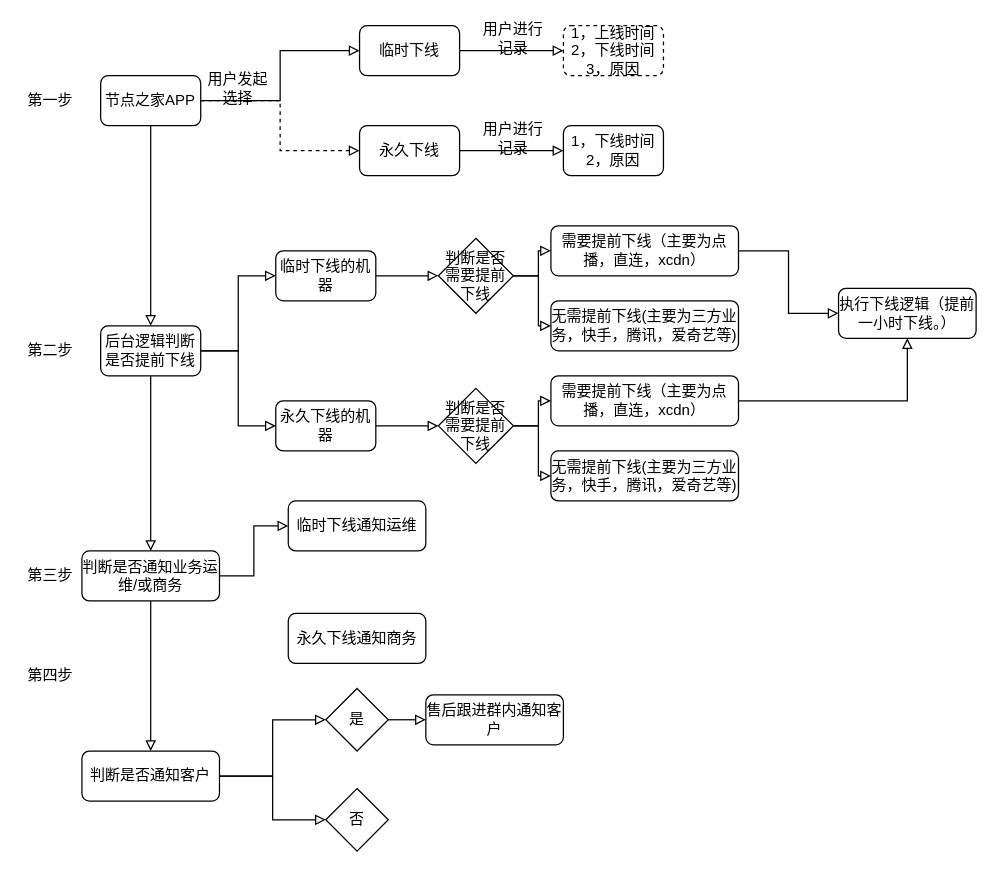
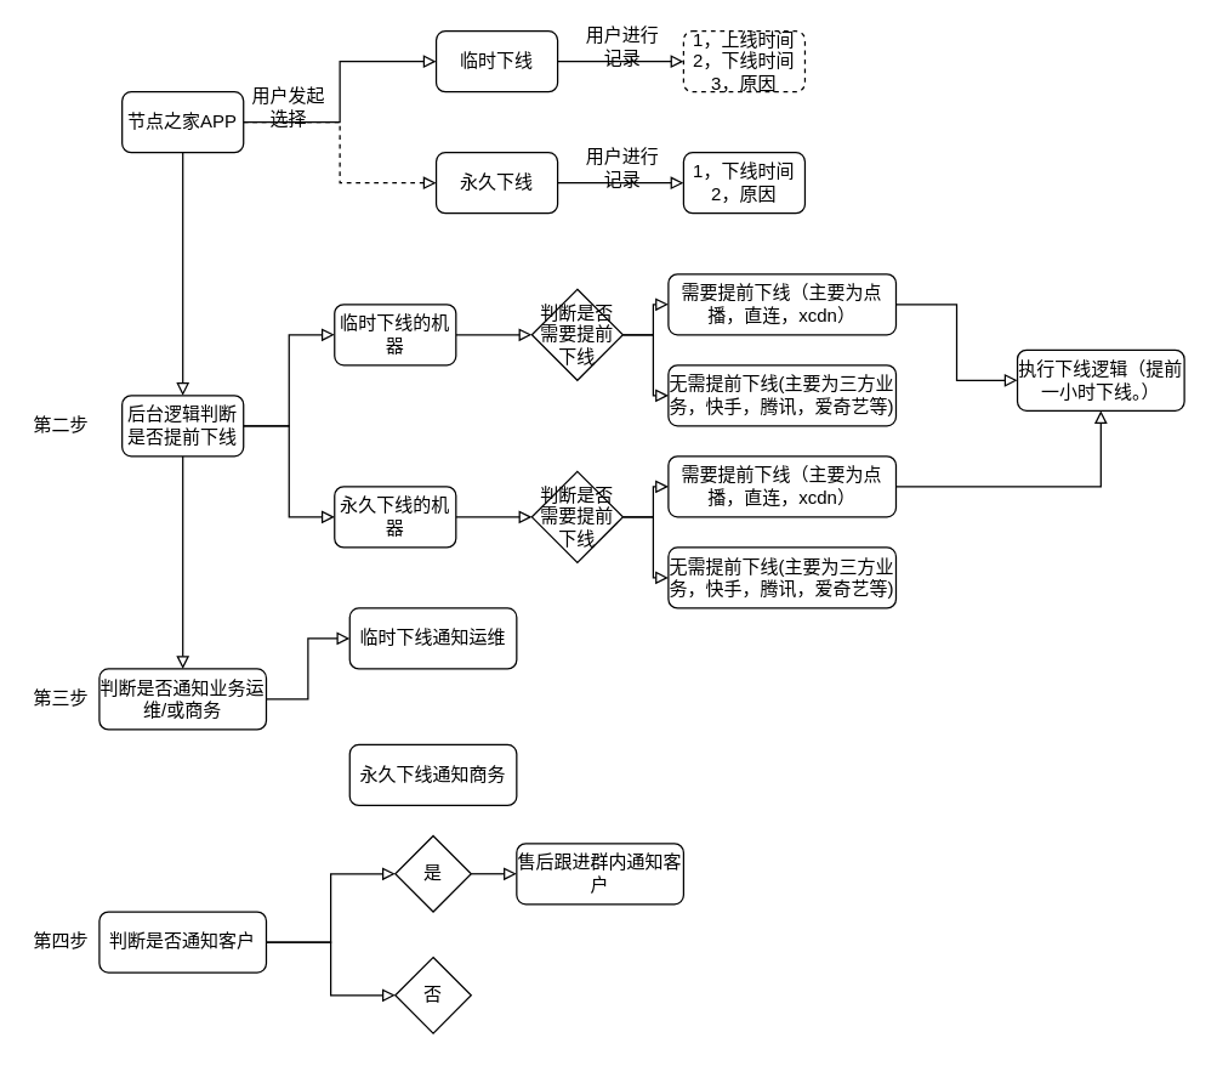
  <mxCell id="0" />
  <mxCell id="1" parent="0" />
  <mxCell id="2" style="edgeStyle=orthogonalEdgeStyle;rounded=0;orthogonalLoop=1;jettySize=auto;html=1;exitX=1;exitY=0.5;exitDx=0;exitDy=0;entryX=0;entryY=0.5;entryDx=0;entryDy=0;endArrow=block;endFill=0;" edge="1" parent="1" source="5" target="8"><mxGeometry relative="1" as="geometry" /></mxCell>
  <mxCell id="3" style="edgeStyle=orthogonalEdgeStyle;rounded=0;orthogonalLoop=1;jettySize=auto;html=1;exitX=1;exitY=0.5;exitDx=0;exitDy=0;entryX=0;entryY=0.5;entryDx=0;entryDy=0;endArrow=block;endFill=0;dashed=1;" edge="1" parent="1" source="5" target="10"><mxGeometry relative="1" as="geometry" /></mxCell>
  <mxCell id="4" style="edgeStyle=orthogonalEdgeStyle;rounded=0;orthogonalLoop=1;jettySize=auto;html=1;exitX=0.5;exitY=1;exitDx=0;exitDy=0;entryX=0.5;entryY=0;entryDx=0;entryDy=0;endArrow=block;endFill=0;" edge="1" parent="1" source="5" target="19"><mxGeometry relative="1" as="geometry" /></mxCell>
  <mxCell id="5" value="节点之家APP" style="rounded=1;whiteSpace=wrap;html=1;" vertex="1" parent="1"><mxGeometry x="80" y="60" width="80" height="40" as="geometry" /></mxCell>
- <mxCell id="6" value="第一步" style="text;html=1;strokeColor=none;fillColor=none;align=center;verticalAlign=middle;whiteSpace=wrap;rounded=0;" vertex="1" parent="1"><mxGeometry x="20" y="70" width="40" height="20" as="geometry" /></mxCell>
  <mxCell id="7" style="edgeStyle=orthogonalEdgeStyle;rounded=0;orthogonalLoop=1;jettySize=auto;html=1;exitX=1;exitY=0.5;exitDx=0;exitDy=0;entryX=0;entryY=0.5;entryDx=0;entryDy=0;endArrow=block;endFill=0;" edge="1" parent="1" source="8" target="12"><mxGeometry relative="1" as="geometry" /></mxCell>
  <mxCell id="8" value="临时下线" style="rounded=1;whiteSpace=wrap;html=1;" vertex="1" parent="1"><mxGeometry x="287" y="20" width="80" height="40" as="geometry" /></mxCell>
  <mxCell id="9" style="edgeStyle=orthogonalEdgeStyle;rounded=0;orthogonalLoop=1;jettySize=auto;html=1;exitX=1;exitY=0.5;exitDx=0;exitDy=0;entryX=0;entryY=0.5;entryDx=0;entryDy=0;endArrow=block;endFill=0;" edge="1" parent="1" source="10" target="13"><mxGeometry relative="1" as="geometry" /></mxCell>
  <mxCell id="10" value="永久下线" style="rounded=1;whiteSpace=wrap;html=1;" vertex="1" parent="1"><mxGeometry x="287" y="100" width="80" height="40" as="geometry" /></mxCell>
  <mxCell id="11" value="用户发起选择" style="text;html=1;strokeColor=none;fillColor=none;align=center;verticalAlign=middle;whiteSpace=wrap;rounded=0;" vertex="1" parent="1"><mxGeometry x="160" y="60" width="60" height="20" as="geometry" /></mxCell>
  <mxCell id="12" value="1，上线时间&lt;br&gt;2，下线时间&lt;br&gt;3，原因" style="rounded=1;whiteSpace=wrap;html=1;dashed=1;" vertex="1" parent="1"><mxGeometry x="450" y="20" width="80" height="40" as="geometry" /></mxCell>
  <mxCell id="13" value="1，下线时间&lt;br&gt;2，原因" style="rounded=1;whiteSpace=wrap;html=1;" vertex="1" parent="1"><mxGeometry x="450" y="100" width="80" height="40" as="geometry" /></mxCell>
  <mxCell id="14" value="用户进行记录" style="text;html=1;strokeColor=none;fillColor=none;align=center;verticalAlign=middle;whiteSpace=wrap;rounded=0;" vertex="1" parent="1"><mxGeometry x="380" y="20" width="60" height="20" as="geometry" /></mxCell>
  <mxCell id="15" value="用户进行记录" style="text;html=1;strokeColor=none;fillColor=none;align=center;verticalAlign=middle;whiteSpace=wrap;rounded=0;" vertex="1" parent="1"><mxGeometry x="380" y="100" width="60" height="20" as="geometry" /></mxCell>
  <mxCell id="16" style="edgeStyle=orthogonalEdgeStyle;rounded=0;orthogonalLoop=1;jettySize=auto;html=1;exitX=1;exitY=0.5;exitDx=0;exitDy=0;entryX=0;entryY=0.5;entryDx=0;entryDy=0;endArrow=block;endFill=0;" edge="1" parent="1" source="19" target="22"><mxGeometry relative="1" as="geometry" /></mxCell>
  <mxCell id="17" style="edgeStyle=orthogonalEdgeStyle;rounded=0;orthogonalLoop=1;jettySize=auto;html=1;exitX=1;exitY=0.5;exitDx=0;exitDy=0;entryX=0;entryY=0.5;entryDx=0;entryDy=0;endArrow=block;endFill=0;" edge="1" parent="1" source="19" target="24"><mxGeometry relative="1" as="geometry" /></mxCell>
  <mxCell id="18" style="edgeStyle=orthogonalEdgeStyle;rounded=0;orthogonalLoop=1;jettySize=auto;html=1;exitX=0.5;exitY=1;exitDx=0;exitDy=0;endArrow=block;endFill=0;" edge="1" parent="1" source="19" target="34"><mxGeometry relative="1" as="geometry" /></mxCell>
  <mxCell id="19" value="后台逻辑判断是否提前下线" style="rounded=1;whiteSpace=wrap;html=1;" vertex="1" parent="1"><mxGeometry x="80" y="260" width="80" height="40" as="geometry" /></mxCell>
  <mxCell id="20" value="第二步" style="text;html=1;strokeColor=none;fillColor=none;align=center;verticalAlign=middle;whiteSpace=wrap;rounded=0;" vertex="1" parent="1"><mxGeometry x="20" y="270" width="40" height="20" as="geometry" /></mxCell>
  <mxCell id="21" style="edgeStyle=orthogonalEdgeStyle;rounded=0;orthogonalLoop=1;jettySize=auto;html=1;exitX=1;exitY=0.5;exitDx=0;exitDy=0;endArrow=block;endFill=0;" edge="1" parent="1" source="22" target="31"><mxGeometry relative="1" as="geometry" /></mxCell>
  <mxCell id="22" value="临时下线的机器" style="rounded=1;whiteSpace=wrap;html=1;" vertex="1" parent="1"><mxGeometry x="220" y="200" width="80" height="40" as="geometry" /></mxCell>
  <mxCell id="23" style="edgeStyle=orthogonalEdgeStyle;rounded=0;orthogonalLoop=1;jettySize=auto;html=1;exitX=1;exitY=0.5;exitDx=0;exitDy=0;entryX=0;entryY=0.5;entryDx=0;entryDy=0;endArrow=block;endFill=0;" edge="1" parent="1" source="24" target="41"><mxGeometry relative="1" as="geometry" /></mxCell>
  <mxCell id="24" value="永久下线的机器" style="rounded=1;whiteSpace=wrap;html=1;" vertex="1" parent="1"><mxGeometry x="220" y="320" width="80" height="40" as="geometry" /></mxCell>
  <mxCell id="25" style="edgeStyle=orthogonalEdgeStyle;rounded=0;orthogonalLoop=1;jettySize=auto;html=1;exitX=1;exitY=0.5;exitDx=0;exitDy=0;entryX=0;entryY=0.5;entryDx=0;entryDy=0;endArrow=block;endFill=0;" edge="1" parent="1" source="26" target="28"><mxGeometry relative="1" as="geometry" /></mxCell>
  <mxCell id="26" value="需要提前下线（主要为点播，直连，xcdn）" style="rounded=1;whiteSpace=wrap;html=1;" vertex="1" parent="1"><mxGeometry x="440" y="180" width="150" height="40" as="geometry" /></mxCell>
  <mxCell id="27" value="无需提前下线(主要为三方业务，快手，腾讯，爱奇艺等)" style="rounded=1;whiteSpace=wrap;html=1;" vertex="1" parent="1"><mxGeometry x="440" y="240" width="150" height="40" as="geometry" /></mxCell>
  <mxCell id="28" value="执行下线逻辑（提前一小时下线。）" style="rounded=1;whiteSpace=wrap;html=1;" vertex="1" parent="1"><mxGeometry x="670" y="230" width="110" height="40" as="geometry" /></mxCell>
  <mxCell id="29" style="edgeStyle=orthogonalEdgeStyle;rounded=0;orthogonalLoop=1;jettySize=auto;html=1;exitX=1;exitY=0.5;exitDx=0;exitDy=0;endArrow=block;endFill=0;" edge="1" parent="1" source="31" target="26"><mxGeometry relative="1" as="geometry" /></mxCell>
  <mxCell id="30" style="edgeStyle=orthogonalEdgeStyle;rounded=0;orthogonalLoop=1;jettySize=auto;html=1;exitX=1;exitY=0.5;exitDx=0;exitDy=0;endArrow=block;endFill=0;" edge="1" parent="1" source="31" target="27"><mxGeometry relative="1" as="geometry" /></mxCell>
  <mxCell id="31" value="判断是否需要提前下线" style="rhombus;whiteSpace=wrap;html=1;" vertex="1" parent="1"><mxGeometry x="350" y="190" width="60" height="60" as="geometry" /></mxCell>
  <mxCell id="32" style="edgeStyle=orthogonalEdgeStyle;rounded=0;orthogonalLoop=1;jettySize=auto;html=1;exitX=1;exitY=0.5;exitDx=0;exitDy=0;entryX=0;entryY=0.5;entryDx=0;entryDy=0;endArrow=block;endFill=0;" edge="1" parent="1" source="34" target="42"><mxGeometry relative="1" as="geometry" /></mxCell>
- <mxCell id="33" style="edgeStyle=orthogonalEdgeStyle;rounded=0;orthogonalLoop=1;jettySize=auto;html=1;exitX=0.5;exitY=1;exitDx=0;exitDy=0;endArrow=block;endFill=0;" edge="1" parent="1" source="34" target="46"><mxGeometry relative="1" as="geometry" /></mxCell>
  <mxCell id="34" value="判断是否通知业务运维/或商务" style="rounded=1;whiteSpace=wrap;html=1;" vertex="1" parent="1"><mxGeometry x="65" y="440" width="110" height="40" as="geometry" /></mxCell>
  <mxCell id="35" value="第三步" style="text;html=1;strokeColor=none;fillColor=none;align=center;verticalAlign=middle;whiteSpace=wrap;rounded=0;" vertex="1" parent="1"><mxGeometry x="20" y="450" width="40" height="20" as="geometry" /></mxCell>
  <mxCell id="36" style="edgeStyle=orthogonalEdgeStyle;rounded=0;orthogonalLoop=1;jettySize=auto;html=1;exitX=1;exitY=0.5;exitDx=0;exitDy=0;endArrow=block;endFill=0;" edge="1" parent="1" source="37" target="28"><mxGeometry relative="1" as="geometry" /></mxCell>
  <mxCell id="37" value="需要提前下线（主要为点播，直连，xcdn）" style="rounded=1;whiteSpace=wrap;html=1;" vertex="1" parent="1"><mxGeometry x="440" y="300" width="150" height="40" as="geometry" /></mxCell>
  <mxCell id="38" value="无需提前下线(主要为三方业务，快手，腾讯，爱奇艺等)" style="rounded=1;whiteSpace=wrap;html=1;" vertex="1" parent="1"><mxGeometry x="440" y="360" width="150" height="40" as="geometry" /></mxCell>
  <mxCell id="39" style="edgeStyle=orthogonalEdgeStyle;rounded=0;orthogonalLoop=1;jettySize=auto;html=1;exitX=1;exitY=0.5;exitDx=0;exitDy=0;endArrow=block;endFill=0;" edge="1" parent="1" source="41" target="37"><mxGeometry relative="1" as="geometry" /></mxCell>
  <mxCell id="40" style="edgeStyle=orthogonalEdgeStyle;rounded=0;orthogonalLoop=1;jettySize=auto;html=1;exitX=1;exitY=0.5;exitDx=0;exitDy=0;endArrow=block;endFill=0;" edge="1" parent="1" source="41" target="38"><mxGeometry relative="1" as="geometry" /></mxCell>
  <mxCell id="41" value="判断是否需要提前下线" style="rhombus;whiteSpace=wrap;html=1;" vertex="1" parent="1"><mxGeometry x="350" y="310" width="60" height="60" as="geometry" /></mxCell>
  <mxCell id="42" value="临时下线通知运维" style="rounded=1;whiteSpace=wrap;html=1;" vertex="1" parent="1"><mxGeometry x="230" y="400" width="110" height="40" as="geometry" /></mxCell>
  <mxCell id="43" value="永久下线通知商务" style="rounded=1;whiteSpace=wrap;html=1;" vertex="1" parent="1"><mxGeometry x="230" y="490" width="110" height="40" as="geometry" /></mxCell>
  <mxCell id="44" style="edgeStyle=orthogonalEdgeStyle;rounded=0;orthogonalLoop=1;jettySize=auto;html=1;exitX=1;exitY=0.5;exitDx=0;exitDy=0;entryX=0;entryY=0.5;entryDx=0;entryDy=0;endArrow=block;endFill=0;" edge="1" parent="1" source="46" target="49"><mxGeometry relative="1" as="geometry"><mxPoint x="230" y="580" as="targetPoint" /></mxGeometry></mxCell>
  <mxCell id="45" style="edgeStyle=orthogonalEdgeStyle;rounded=0;orthogonalLoop=1;jettySize=auto;html=1;exitX=1;exitY=0.5;exitDx=0;exitDy=0;entryX=0;entryY=0.5;entryDx=0;entryDy=0;endArrow=block;endFill=0;" edge="1" parent="1" source="46" target="50"><mxGeometry relative="1" as="geometry"><mxPoint x="230" y="670" as="targetPoint" /></mxGeometry></mxCell>
  <mxCell id="46" value="判断是否通知客户" style="rounded=1;whiteSpace=wrap;html=1;" vertex="1" parent="1"><mxGeometry x="65" y="600" width="110" height="40" as="geometry" /></mxCell>
- <mxCell id="47" value="第四步" style="text;html=1;strokeColor=none;fillColor=none;align=center;verticalAlign=middle;whiteSpace=wrap;rounded=0;" vertex="1" parent="1"><mxGeometry x="20" y="530" width="40" height="20" as="geometry" /></mxCell>
+ <mxCell id="47" value="第四步" style="text;html=1;strokeColor=none;fillColor=none;align=center;verticalAlign=middle;whiteSpace=wrap;rounded=0;" vertex="1" parent="1"><mxGeometry x="20" y="610" width="40" height="20" as="geometry" /></mxCell>
  <mxCell id="48" style="edgeStyle=orthogonalEdgeStyle;rounded=0;orthogonalLoop=1;jettySize=auto;html=1;exitX=1;exitY=0.5;exitDx=0;exitDy=0;entryX=0;entryY=0.5;entryDx=0;entryDy=0;endArrow=block;endFill=0;" edge="1" parent="1" source="49" target="51"><mxGeometry relative="1" as="geometry" /></mxCell>
  <mxCell id="49" value="是" style="rhombus;whiteSpace=wrap;html=1;" vertex="1" parent="1"><mxGeometry x="260" y="550" width="50" height="50" as="geometry" /></mxCell>
  <mxCell id="50" value="否" style="rhombus;whiteSpace=wrap;html=1;" vertex="1" parent="1"><mxGeometry x="260" y="630" width="50" height="50" as="geometry" /></mxCell>
  <mxCell id="51" value="售后跟进群内通知客户" style="rounded=1;whiteSpace=wrap;html=1;" vertex="1" parent="1"><mxGeometry x="340" y="555" width="110" height="40" as="geometry" /></mxCell>
